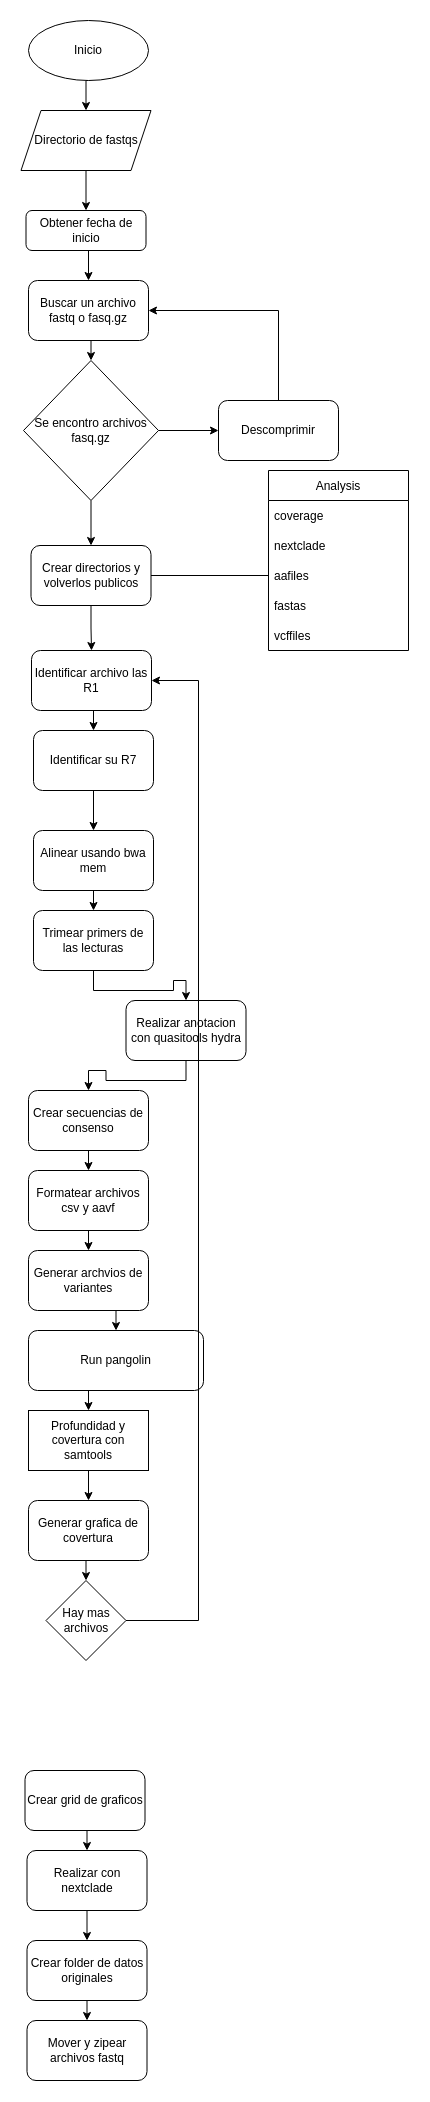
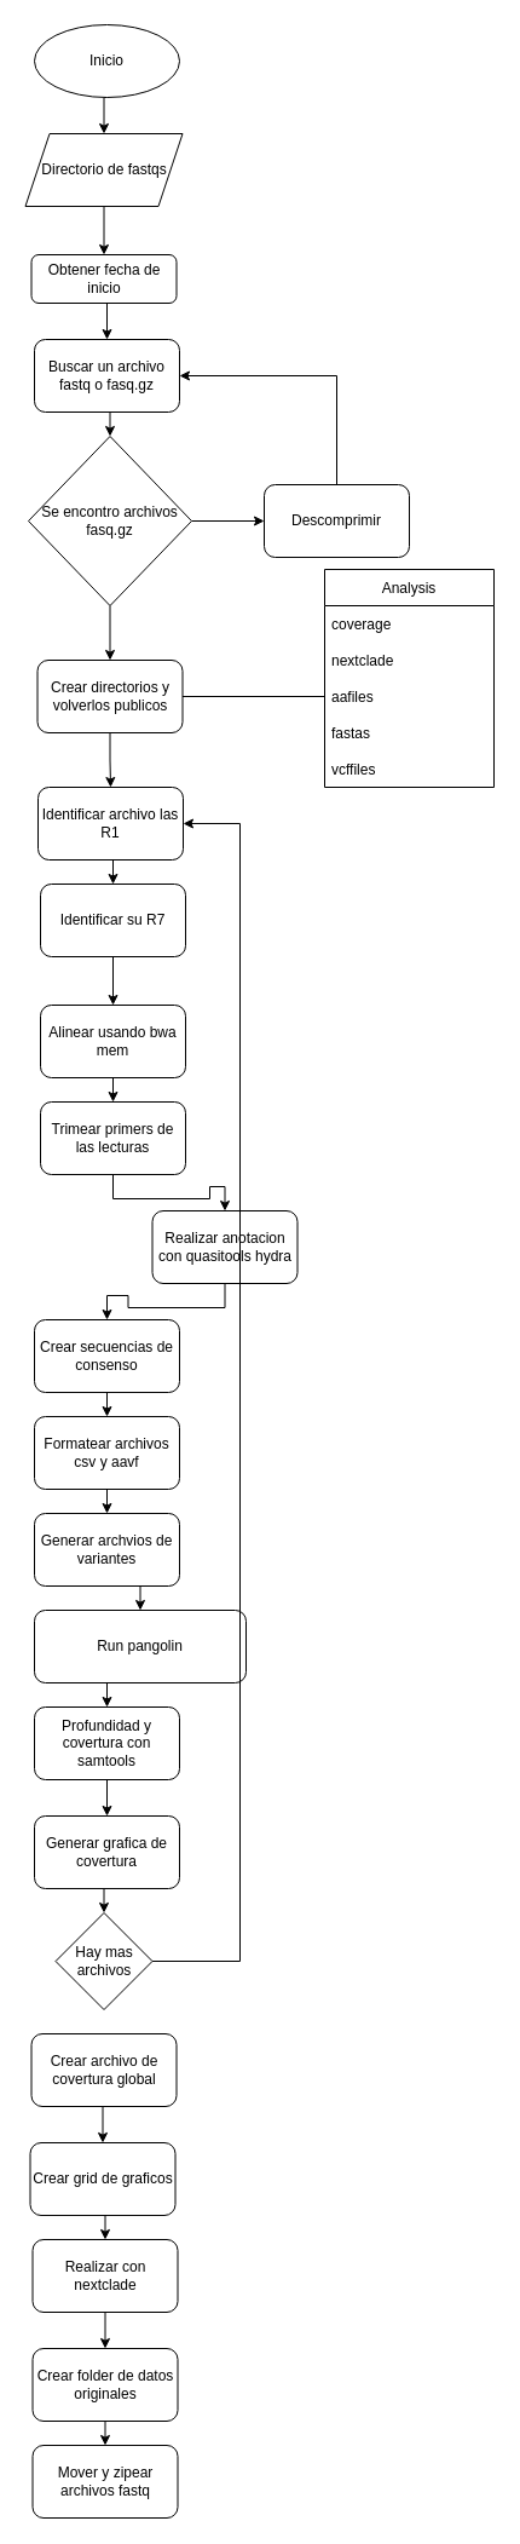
  <mxCell id="0" />
  <mxCell id="1" parent="0" />
  <mxCell id="2" style="edgeStyle=orthogonalEdgeStyle;rounded=0;orthogonalLoop=1;jettySize=auto;html=1;exitX=0.5;exitY=1;exitDx=0;exitDy=0;entryX=0.5;entryY=0;entryDx=0;entryDy=0;" edge="1" parent="1" source="3" target="12"><mxGeometry relative="1" as="geometry" /></mxCell>
  <mxCell id="3" value="Obtener fecha de inicio" style="rounded=1;whiteSpace=wrap;html=1;fontSize=12;glass=0;strokeWidth=1;shadow=0;" parent="1" vertex="1"><mxGeometry x="25.5" y="210" width="120" height="40" as="geometry" /></mxCell>
  <mxCell id="4" style="edgeStyle=orthogonalEdgeStyle;rounded=0;orthogonalLoop=1;jettySize=auto;html=1;exitX=0.5;exitY=1;exitDx=0;exitDy=0;entryX=0.5;entryY=0;entryDx=0;entryDy=0;" edge="1" parent="1" source="5" target="7"><mxGeometry relative="1" as="geometry" /></mxCell>
  <mxCell id="5" value="Inicio" style="ellipse;whiteSpace=wrap;html=1;" vertex="1" parent="1"><mxGeometry x="28" width="120" height="60" as="geometry" y="20" /></mxCell>
  <mxCell id="6" style="edgeStyle=orthogonalEdgeStyle;rounded=0;orthogonalLoop=1;jettySize=auto;html=1;exitX=0.5;exitY=1;exitDx=0;exitDy=0;entryX=0.5;entryY=0;entryDx=0;entryDy=0;" edge="1" parent="1" source="7" target="3"><mxGeometry relative="1" as="geometry" /></mxCell>
  <mxCell id="7" value="Directorio de fastqs" style="shape=parallelogram;perimeter=parallelogramPerimeter;whiteSpace=wrap;html=1;fixedSize=1;" vertex="1" parent="1"><mxGeometry x="20.5" y="110" width="130" height="60" as="geometry" /></mxCell>
  <mxCell id="8" style="edgeStyle=orthogonalEdgeStyle;rounded=0;orthogonalLoop=1;jettySize=auto;html=1;exitX=0.5;exitY=1;exitDx=0;exitDy=0;entryX=0.5;entryY=0;entryDx=0;entryDy=0;" edge="1" parent="1" source="10" target="16"><mxGeometry relative="1" as="geometry" /></mxCell>
  <mxCell id="9" style="edgeStyle=orthogonalEdgeStyle;rounded=0;orthogonalLoop=1;jettySize=auto;html=1;exitX=1;exitY=0.5;exitDx=0;exitDy=0;entryX=0;entryY=0.5;entryDx=0;entryDy=0;" edge="1" parent="1" source="10" target="14"><mxGeometry relative="1" as="geometry" /></mxCell>
  <mxCell id="10" value="Se encontro archivos fasq.gz" style="rhombus;whiteSpace=wrap;html=1;" vertex="1" parent="1"><mxGeometry x="23" y="360" width="135" height="140" as="geometry" /></mxCell>
  <mxCell id="11" style="edgeStyle=orthogonalEdgeStyle;rounded=0;orthogonalLoop=1;jettySize=auto;html=1;exitX=0.5;exitY=1;exitDx=0;exitDy=0;entryX=0.5;entryY=0;entryDx=0;entryDy=0;" edge="1" parent="1" source="12" target="10"><mxGeometry relative="1" as="geometry" /></mxCell>
  <mxCell id="12" value="Buscar un archivo fastq o fasq.gz" style="rounded=1;whiteSpace=wrap;html=1;" vertex="1" parent="1"><mxGeometry x="28" y="280" width="120" height="60" as="geometry" /></mxCell>
  <mxCell id="13" style="edgeStyle=orthogonalEdgeStyle;rounded=0;orthogonalLoop=1;jettySize=auto;html=1;exitX=0.5;exitY=0;exitDx=0;exitDy=0;entryX=1;entryY=0.5;entryDx=0;entryDy=0;" edge="1" parent="1" source="14" target="12"><mxGeometry relative="1" as="geometry" /></mxCell>
  <mxCell id="14" value="Descomprimir" style="rounded=1;whiteSpace=wrap;html=1;" vertex="1" parent="1"><mxGeometry x="218" y="400" width="120" height="60" as="geometry" /></mxCell>
  <mxCell id="15" style="edgeStyle=orthogonalEdgeStyle;rounded=0;orthogonalLoop=1;jettySize=auto;html=1;exitX=0.5;exitY=1;exitDx=0;exitDy=0;entryX=0.5;entryY=0;entryDx=0;entryDy=0;" edge="1" parent="1" source="16" target="25"><mxGeometry relative="1" as="geometry" /></mxCell>
  <mxCell id="16" value="Crear directorios y volverlos publicos" style="rounded=1;whiteSpace=wrap;html=1;" vertex="1" parent="1"><mxGeometry x="30.5" y="545" width="120" height="60" as="geometry" /></mxCell>
  <mxCell id="17" value="" style="endArrow=none;html=1;rounded=0;entryX=1;entryY=0.5;entryDx=0;entryDy=0;exitX=0;exitY=0.5;exitDx=0;exitDy=0;" edge="1" parent="1" source="21" target="16"><mxGeometry width="50" height="50" relative="1" as="geometry"><mxPoint x="258" y="575" as="sourcePoint" /><mxPoint x="288" y="680" as="targetPoint" /></mxGeometry></mxCell>
  <mxCell id="18" value="Analysis" style="swimlane;fontStyle=0;childLayout=stackLayout;horizontal=1;startSize=30;horizontalStack=0;resizeParent=1;resizeParentMax=0;resizeLast=0;collapsible=1;marginBottom=0;" vertex="1" parent="1"><mxGeometry x="268" y="470" width="140" height="180" as="geometry" /></mxCell>
  <mxCell id="19" value="coverage" style="text;strokeColor=none;fillColor=none;align=left;verticalAlign=middle;spacingLeft=4;spacingRight=4;overflow=hidden;points=[[0,0.5],[1,0.5]];portConstraint=eastwest;rotatable=0;" vertex="1" parent="18"><mxGeometry y="30" width="140" height="30" as="geometry" /></mxCell>
  <mxCell id="20" value="nextclade" style="text;strokeColor=none;fillColor=none;align=left;verticalAlign=middle;spacingLeft=4;spacingRight=4;overflow=hidden;points=[[0,0.5],[1,0.5]];portConstraint=eastwest;rotatable=0;" vertex="1" parent="18"><mxGeometry y="60" width="140" height="30" as="geometry" /></mxCell>
  <mxCell id="21" value="aafiles" style="text;strokeColor=none;fillColor=none;align=left;verticalAlign=middle;spacingLeft=4;spacingRight=4;overflow=hidden;points=[[0,0.5],[1,0.5]];portConstraint=eastwest;rotatable=0;" vertex="1" parent="18"><mxGeometry y="90" width="140" height="30" as="geometry" /></mxCell>
  <mxCell id="22" value="fastas" style="text;strokeColor=none;fillColor=none;align=left;verticalAlign=middle;spacingLeft=4;spacingRight=4;overflow=hidden;points=[[0,0.5],[1,0.5]];portConstraint=eastwest;rotatable=0;" vertex="1" parent="18"><mxGeometry y="120" width="140" height="30" as="geometry" /></mxCell>
  <mxCell id="23" value="vcffiles" style="text;strokeColor=none;fillColor=none;align=left;verticalAlign=middle;spacingLeft=4;spacingRight=4;overflow=hidden;points=[[0,0.5],[1,0.5]];portConstraint=eastwest;rotatable=0;" vertex="1" parent="18"><mxGeometry y="150" width="140" height="30" as="geometry" /></mxCell>
  <mxCell id="24" style="edgeStyle=orthogonalEdgeStyle;rounded=0;orthogonalLoop=1;jettySize=auto;html=1;exitX=0.5;exitY=1;exitDx=0;exitDy=0;entryX=0.5;entryY=0;entryDx=0;entryDy=0;" edge="1" parent="1" source="25" target="27"><mxGeometry relative="1" as="geometry" /></mxCell>
  <mxCell id="25" value="Identificar archivo las R1" style="rounded=1;whiteSpace=wrap;html=1;" vertex="1" parent="1"><mxGeometry x="31" y="650" width="120" height="60" as="geometry" /></mxCell>
  <mxCell id="26" style="edgeStyle=orthogonalEdgeStyle;rounded=0;orthogonalLoop=1;jettySize=auto;html=1;exitX=0.5;exitY=1;exitDx=0;exitDy=0;entryX=0.5;entryY=0;entryDx=0;entryDy=0;" edge="1" parent="1" source="27" target="29"><mxGeometry relative="1" as="geometry" /></mxCell>
  <mxCell id="27" value="Identificar su R7" style="rounded=1;whiteSpace=wrap;html=1;" vertex="1" parent="1"><mxGeometry x="33" y="730" width="120" height="60" as="geometry" /></mxCell>
  <mxCell id="28" style="edgeStyle=orthogonalEdgeStyle;rounded=0;orthogonalLoop=1;jettySize=auto;html=1;exitX=0.5;exitY=1;exitDx=0;exitDy=0;entryX=0.5;entryY=0;entryDx=0;entryDy=0;" edge="1" parent="1" source="29" target="31"><mxGeometry relative="1" as="geometry" /></mxCell>
  <mxCell id="29" value="Alinear usando bwa mem" style="rounded=1;whiteSpace=wrap;html=1;" vertex="1" parent="1"><mxGeometry x="33" y="830" width="120" height="60" as="geometry" /></mxCell>
  <mxCell id="30" style="edgeStyle=orthogonalEdgeStyle;rounded=0;orthogonalLoop=1;jettySize=auto;html=1;exitX=0.5;exitY=1;exitDx=0;exitDy=0;entryX=0.5;entryY=0;entryDx=0;entryDy=0;" edge="1" parent="1" source="31" target="33"><mxGeometry relative="1" as="geometry" /></mxCell>
  <mxCell id="31" value="Trimear primers de las lecturas" style="rounded=1;whiteSpace=wrap;html=1;" vertex="1" parent="1"><mxGeometry x="33" y="910" width="120" height="60" as="geometry" /></mxCell>
  <mxCell id="32" style="edgeStyle=orthogonalEdgeStyle;rounded=0;orthogonalLoop=1;jettySize=auto;html=1;exitX=0.5;exitY=1;exitDx=0;exitDy=0;entryX=0.5;entryY=0;entryDx=0;entryDy=0;" edge="1" parent="1" source="33" target="35"><mxGeometry relative="1" as="geometry" /></mxCell>
  <mxCell id="33" value="Realizar anotacion con quasitools hydra" style="rounded=1;whiteSpace=wrap;html=1;" vertex="1" parent="1"><mxGeometry x="125.5" y="1000" width="120" height="60" as="geometry" /></mxCell>
  <mxCell id="34" style="edgeStyle=orthogonalEdgeStyle;rounded=0;orthogonalLoop=1;jettySize=auto;html=1;exitX=0.5;exitY=1;exitDx=0;exitDy=0;entryX=0.5;entryY=0;entryDx=0;entryDy=0;" edge="1" parent="1" source="35" target="37"><mxGeometry relative="1" as="geometry" /></mxCell>
  <mxCell id="35" value="Crear secuencias de consenso" style="rounded=1;whiteSpace=wrap;html=1;" vertex="1" parent="1"><mxGeometry x="28" y="1090" width="120" height="60" as="geometry" /></mxCell>
  <mxCell id="36" style="edgeStyle=orthogonalEdgeStyle;rounded=0;orthogonalLoop=1;jettySize=auto;html=1;exitX=0.5;exitY=1;exitDx=0;exitDy=0;entryX=0.5;entryY=0;entryDx=0;entryDy=0;" edge="1" parent="1" source="37" target="39"><mxGeometry relative="1" as="geometry" /></mxCell>
  <mxCell id="37" value="Formatear archivos csv y aavf" style="rounded=1;whiteSpace=wrap;html=1;" vertex="1" parent="1"><mxGeometry x="28" y="1170" width="120" height="60" as="geometry" /></mxCell>
  <mxCell id="38" style="edgeStyle=orthogonalEdgeStyle;rounded=0;orthogonalLoop=1;jettySize=auto;html=1;exitX=0.5;exitY=1;exitDx=0;exitDy=0;entryX=0.5;entryY=0;entryDx=0;entryDy=0;" edge="1" parent="1" source="39" target="41"><mxGeometry relative="1" as="geometry" /></mxCell>
  <mxCell id="39" value="Generar archvios de variantes" style="rounded=1;whiteSpace=wrap;html=1;" vertex="1" parent="1"><mxGeometry x="28" y="1250" width="120" height="60" as="geometry" /></mxCell>
  <mxCell id="40" style="edgeStyle=orthogonalEdgeStyle;rounded=0;orthogonalLoop=1;jettySize=auto;html=1;exitX=0.5;exitY=1;exitDx=0;exitDy=0;entryX=0.5;entryY=0;entryDx=0;entryDy=0;" edge="1" parent="1" source="41" target="43"><mxGeometry relative="1" as="geometry" /></mxCell>
  <mxCell id="41" value="Run pangolin" style="rounded=1;whiteSpace=wrap;html=1;" vertex="1" parent="1"><mxGeometry x="28" y="1330" width="175" height="60" as="geometry" /></mxCell>
  <mxCell id="42" style="edgeStyle=orthogonalEdgeStyle;rounded=0;orthogonalLoop=1;jettySize=auto;html=1;exitX=0.5;exitY=1;exitDx=0;exitDy=0;entryX=0.5;entryY=0;entryDx=0;entryDy=0;" edge="1" parent="1" source="43" target="45"><mxGeometry relative="1" as="geometry" /></mxCell>
- <mxCell id="43" value="Profundidad y covertura con samtools" style="whiteSpace=wrap;html=1;rounded=0;" vertex="1" parent="1"><mxGeometry x="28" y="1410" width="120" height="60" as="geometry" /></mxCell>
+ <mxCell id="43" value="Profundidad y covertura con samtools" style="rounded=1;whiteSpace=wrap;html=1;" vertex="1" parent="1"><mxGeometry x="28" y="1410" width="120" height="60" as="geometry" /></mxCell>
  <mxCell id="44" style="edgeStyle=orthogonalEdgeStyle;rounded=0;orthogonalLoop=1;jettySize=auto;html=1;exitX=0.5;exitY=1;exitDx=0;exitDy=0;entryX=0.5;entryY=0;entryDx=0;entryDy=0;" edge="1" parent="1" source="45" target="47"><mxGeometry relative="1" as="geometry" /></mxCell>
  <mxCell id="45" value="Generar grafica de covertura" style="rounded=1;whiteSpace=wrap;html=1;" vertex="1" parent="1"><mxGeometry x="28" y="1500" width="120" height="60" as="geometry" /></mxCell>
  <mxCell id="46" style="edgeStyle=orthogonalEdgeStyle;rounded=0;orthogonalLoop=1;jettySize=auto;html=1;exitX=1;exitY=0.5;exitDx=0;exitDy=0;entryX=1;entryY=0.5;entryDx=0;entryDy=0;" edge="1" parent="1" source="47" target="25"><mxGeometry relative="1" as="geometry"><Array as="points"><mxPoint x="198" y="1620" /><mxPoint x="198" y="680" /></Array></mxGeometry></mxCell>
  <mxCell id="47" value="Hay mas archivos" style="rhombus;whiteSpace=wrap;html=1;" vertex="1" parent="1"><mxGeometry x="45.5" y="1580" width="80" height="80" as="geometry" /></mxCell>
+ <mxCell id="48" style="edgeStyle=orthogonalEdgeStyle;rounded=0;orthogonalLoop=1;jettySize=auto;html=1;exitX=0.5;exitY=1;exitDx=0;exitDy=0;entryX=0.5;entryY=0;entryDx=0;entryDy=0;" edge="1" parent="1" source="49" target="51"><mxGeometry relative="1" as="geometry" /></mxCell>
+ <mxCell id="49" value="Crear archivo de covertura global" style="rounded=1;whiteSpace=wrap;html=1;" vertex="1" parent="1"><mxGeometry x="25.5" y="1680" width="120" height="60" as="geometry" /></mxCell>
  <mxCell id="50" style="edgeStyle=orthogonalEdgeStyle;rounded=0;orthogonalLoop=1;jettySize=auto;html=1;exitX=0.5;exitY=1;exitDx=0;exitDy=0;entryX=0.5;entryY=0;entryDx=0;entryDy=0;" edge="1" parent="1" source="51" target="53"><mxGeometry relative="1" as="geometry" /></mxCell>
  <mxCell id="51" value="Crear grid de graficos" style="rounded=1;whiteSpace=wrap;html=1;" vertex="1" parent="1"><mxGeometry x="24.5" y="1770" width="120" height="60" as="geometry" /></mxCell>
  <mxCell id="52" style="edgeStyle=orthogonalEdgeStyle;rounded=0;orthogonalLoop=1;jettySize=auto;html=1;exitX=0.5;exitY=1;exitDx=0;exitDy=0;entryX=0.5;entryY=0;entryDx=0;entryDy=0;" edge="1" parent="1" source="53" target="55"><mxGeometry relative="1" as="geometry" /></mxCell>
  <mxCell id="53" value="Realizar con nextclade" style="rounded=1;whiteSpace=wrap;html=1;" vertex="1" parent="1"><mxGeometry x="26.5" y="1850" width="120" height="60" as="geometry" /></mxCell>
  <mxCell id="54" style="edgeStyle=orthogonalEdgeStyle;rounded=0;orthogonalLoop=1;jettySize=auto;html=1;exitX=0.5;exitY=1;exitDx=0;exitDy=0;entryX=0.5;entryY=0;entryDx=0;entryDy=0;" edge="1" parent="1" source="55" target="56"><mxGeometry relative="1" as="geometry" /></mxCell>
  <mxCell id="55" value="Crear folder de datos originales" style="rounded=1;whiteSpace=wrap;html=1;" vertex="1" parent="1"><mxGeometry x="26.5" y="1940" width="120" height="60" as="geometry" /></mxCell>
  <mxCell id="56" value="Mover y zipear archivos fastq" style="rounded=1;whiteSpace=wrap;html=1;" vertex="1" parent="1"><mxGeometry x="26.5" y="2020" width="120" height="60" as="geometry" /></mxCell>
